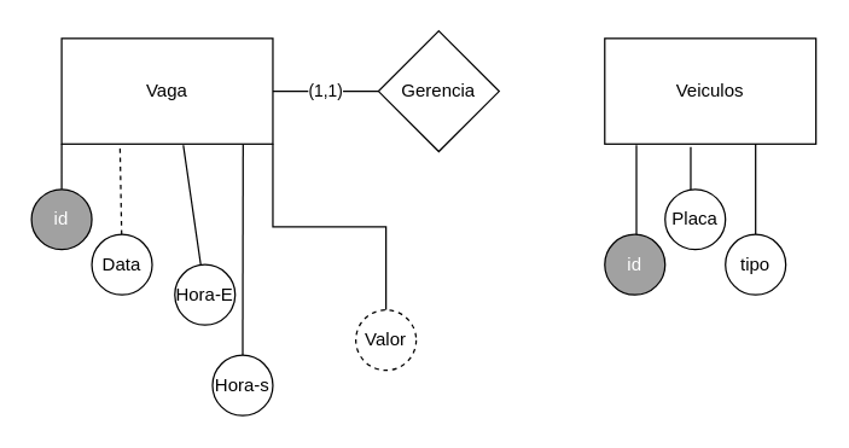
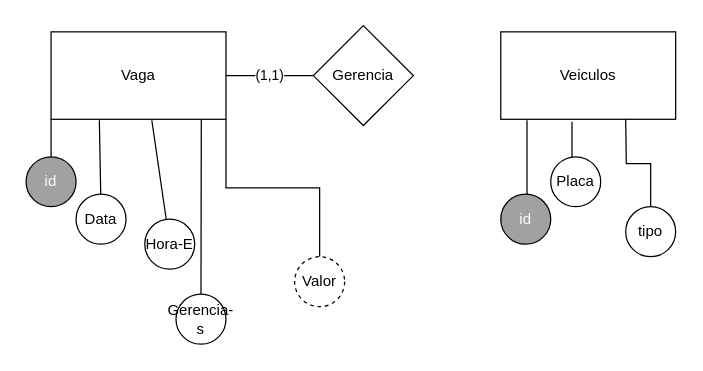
  <mxCell id="0" />
  <mxCell id="1" parent="0" />
  <mxCell id="2" value="Veiculos" style="rounded=0;whiteSpace=wrap;html=1;" parent="1" vertex="1"><mxGeometry x="400" y="25" width="140" height="70" as="geometry" /></mxCell>
  <mxCell id="3" style="edgeStyle=orthogonalEdgeStyle;rounded=0;orthogonalLoop=1;jettySize=auto;html=1;entryX=0.15;entryY=1.011;entryDx=0;entryDy=0;entryPerimeter=0;endArrow=none;endFill=0;" parent="1" source="4" target="2" edge="1"><mxGeometry relative="1" as="geometry"><Array as="points"><mxPoint x="421" y="145" /><mxPoint x="421" y="145" /></Array></mxGeometry></mxCell>
  <mxCell id="4" value="id" style="ellipse;whiteSpace=wrap;html=1;aspect=fixed;fillColor=#A1A1A1;fontColor=#FFFFFF;" parent="1" vertex="1"><mxGeometry x="400" y="155" width="40" height="40" as="geometry" /></mxCell>
  <mxCell id="5" style="rounded=0;orthogonalLoop=1;jettySize=auto;html=1;endArrow=none;endFill=0;edgeStyle=orthogonalEdgeStyle;" parent="1" source="6" edge="1"><mxGeometry relative="1" as="geometry"><mxPoint x="457" y="97" as="targetPoint" /><Array as="points"><mxPoint x="457" y="125" /><mxPoint x="457" y="125" /></Array></mxGeometry></mxCell>
  <mxCell id="6" value="Placa" style="ellipse;whiteSpace=wrap;html=1;aspect=fixed;" parent="1" vertex="1"><mxGeometry x="440" y="125" width="40" height="40" as="geometry" /></mxCell>
  <mxCell id="7" style="edgeStyle=orthogonalEdgeStyle;rounded=0;orthogonalLoop=1;jettySize=auto;html=1;endArrow=none;endFill=0;" parent="1" source="8" edge="1"><mxGeometry relative="1" as="geometry"><Array as="points" /><mxPoint x="500" y="95" as="targetPoint" /></mxGeometry></mxCell>
- <mxCell id="8" value="tipo" style="ellipse;whiteSpace=wrap;html=1;aspect=fixed;" parent="1" vertex="1"><mxGeometry x="480" y="155" width="40" height="40" as="geometry" /></mxCell>
+ <mxCell id="8" value="tipo" style="ellipse;whiteSpace=wrap;html=1;aspect=fixed;" parent="1" vertex="1"><mxGeometry x="500" y="165" width="40" height="40" as="geometry" /></mxCell>
  <mxCell id="9" value="Vaga" style="rounded=0;whiteSpace=wrap;html=1;" parent="1" vertex="1"><mxGeometry x="40" y="25" width="140" height="70" as="geometry" /></mxCell>
  <mxCell id="10" style="edgeStyle=orthogonalEdgeStyle;rounded=0;orthogonalLoop=1;jettySize=auto;html=1;entryX=0;entryY=1;entryDx=0;entryDy=0;fontColor=#FFFFFF;endArrow=none;endFill=0;" edge="1" parent="1" source="11" target="9"><mxGeometry relative="1" as="geometry" /></mxCell>
  <mxCell id="11" value="id" style="ellipse;whiteSpace=wrap;html=1;aspect=fixed;fillColor=#A1A1A1;fontColor=#FFFFFF;" parent="1" vertex="1"><mxGeometry x="20" y="125" width="40" height="40" as="geometry" /></mxCell>
- <mxCell id="12" style="rounded=0;orthogonalLoop=1;jettySize=auto;html=1;endArrow=none;endFill=0;entryX=0.276;entryY=1.011;entryDx=0;entryDy=0;entryPerimeter=0;dashed=1;" parent="1" source="13" target="9" edge="1"><mxGeometry relative="1" as="geometry"><mxPoint x="72" y="105" as="targetPoint" /></mxGeometry></mxCell>
+ <mxCell id="12" style="rounded=0;orthogonalLoop=1;jettySize=auto;html=1;endArrow=none;endFill=0;entryX=0.276;entryY=1.011;entryDx=0;entryDy=0;entryPerimeter=0;" parent="1" source="13" target="9" edge="1"><mxGeometry relative="1" as="geometry"><mxPoint x="72" y="105" as="targetPoint" /></mxGeometry></mxCell>
  <mxCell id="13" value="Data" style="ellipse;whiteSpace=wrap;html=1;aspect=fixed;" parent="1" vertex="1"><mxGeometry x="60" y="155" width="40" height="40" as="geometry" /></mxCell>
  <mxCell id="14" style="rounded=0;orthogonalLoop=1;jettySize=auto;html=1;entryX=0.576;entryY=1.011;entryDx=0;entryDy=0;endArrow=none;endFill=0;entryPerimeter=0;" parent="1" source="15" target="9" edge="1"><mxGeometry relative="1" as="geometry" /></mxCell>
  <mxCell id="15" value="Hora-E" style="ellipse;whiteSpace=wrap;html=1;aspect=fixed;" parent="1" vertex="1"><mxGeometry x="115" y="175" width="40" height="40" as="geometry" /></mxCell>
  <mxCell id="16" style="rounded=0;orthogonalLoop=1;jettySize=auto;html=1;entryX=0.859;entryY=1.006;entryDx=0;entryDy=0;endArrow=none;endFill=0;exitX=0.5;exitY=0;exitDx=0;exitDy=0;entryPerimeter=0;" parent="1" source="17" target="9" edge="1"><mxGeometry relative="1" as="geometry"><mxPoint x="189.26" y="345.014" as="sourcePoint" /></mxGeometry></mxCell>
- <mxCell id="17" value="Hora-s" style="ellipse;whiteSpace=wrap;html=1;aspect=fixed;" parent="1" vertex="1"><mxGeometry x="140" y="235" width="40" height="40" as="geometry" /></mxCell>
+ <mxCell id="17" value="Gerencia-s" style="ellipse;whiteSpace=wrap;html=1;aspect=fixed;" parent="1" vertex="1"><mxGeometry x="140" y="235" width="40" height="40" as="geometry" /></mxCell>
  <mxCell id="18" value="(1,1)" style="edgeStyle=none;rounded=0;orthogonalLoop=1;jettySize=auto;html=1;entryX=1;entryY=0.5;entryDx=0;entryDy=0;endArrow=none;endFill=0;" parent="1" source="19" target="9" edge="1"><mxGeometry relative="1" as="geometry" /></mxCell>
  <mxCell id="19" value="Gerencia" style="rhombus;whiteSpace=wrap;html=1;" parent="1" vertex="1"><mxGeometry x="250" y="20" width="80" height="80" as="geometry" /></mxCell>
  <mxCell id="20" style="edgeStyle=orthogonalEdgeStyle;rounded=0;orthogonalLoop=1;jettySize=auto;html=1;endArrow=none;endFill=0;fontColor=#FFFFFF;exitX=0.5;exitY=0;exitDx=0;exitDy=0;" edge="1" parent="1" source="21"><mxGeometry relative="1" as="geometry"><mxPoint x="180" y="95" as="targetPoint" /><Array as="points"><mxPoint x="200" y="150" /><mxPoint x="180" y="150" /><mxPoint x="180" y="95" /></Array></mxGeometry></mxCell>
  <mxCell id="21" value="Valor" style="ellipse;whiteSpace=wrap;html=1;aspect=fixed;dashed=1;" parent="1" vertex="1"><mxGeometry x="235" y="205" width="40" height="40" as="geometry" /></mxCell>
